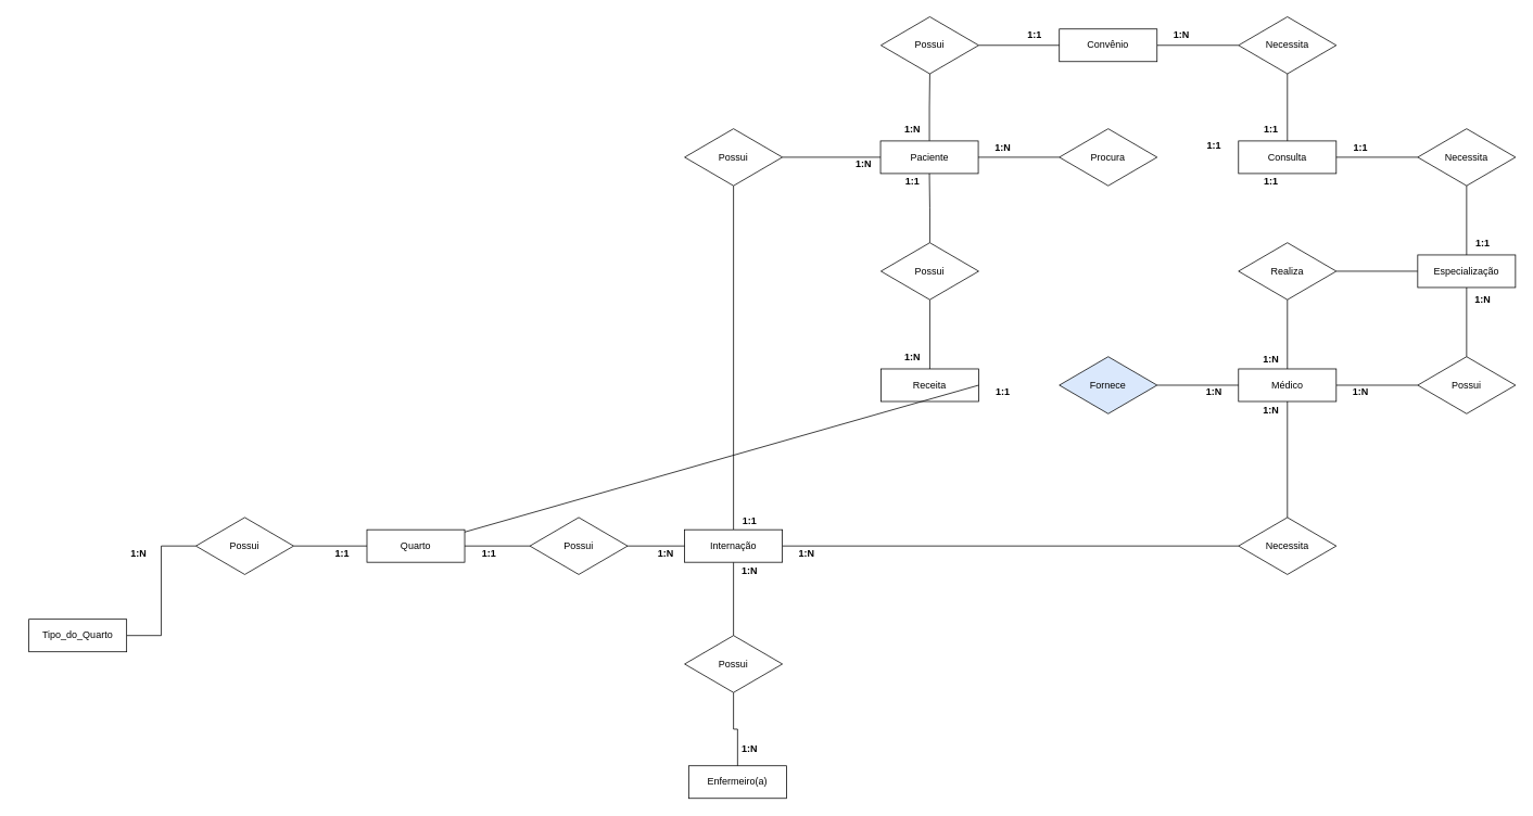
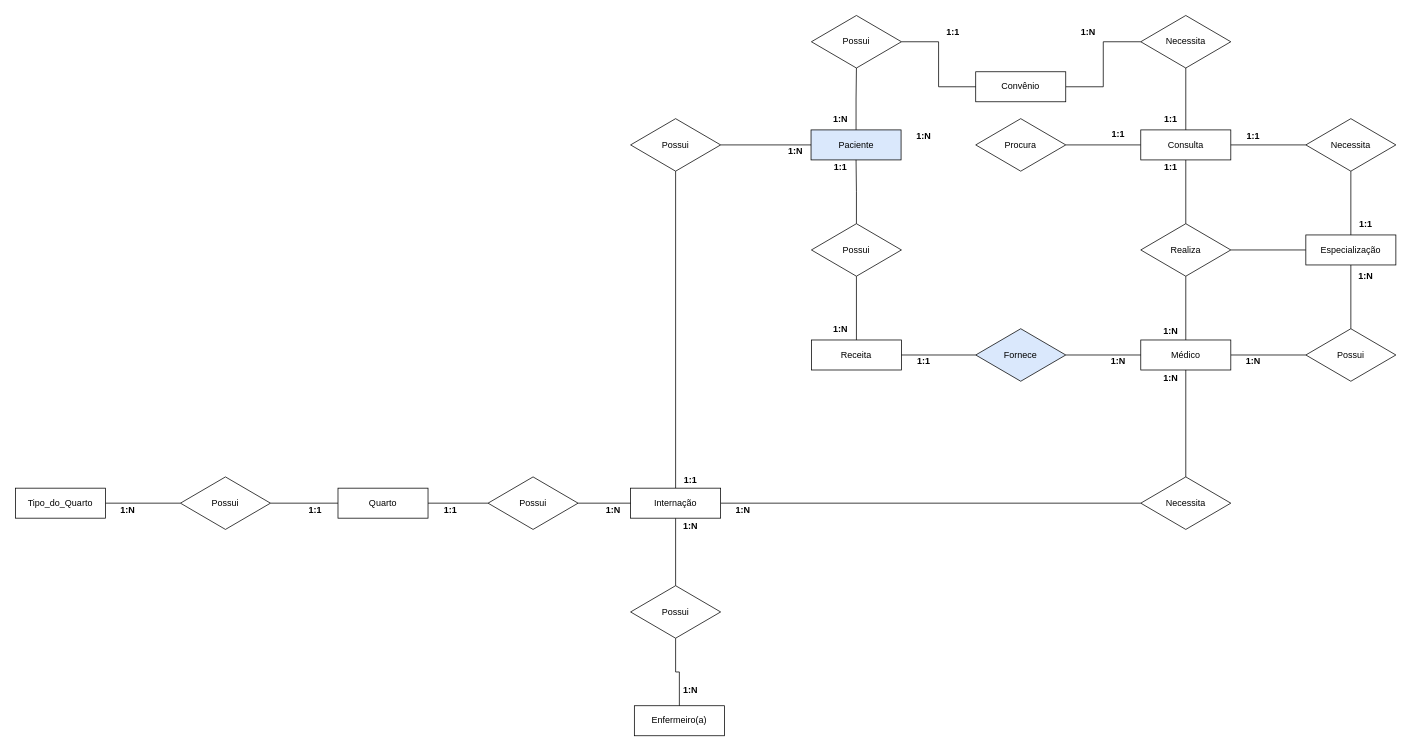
  <mxCell id="0" />
  <mxCell id="1" parent="0" />
+ <mxCell id="2" style="edgeStyle=orthogonalEdgeStyle;rounded=0;orthogonalLoop=1;jettySize=auto;html=1;exitX=0;exitY=0.5;exitDx=0;exitDy=0;entryX=1;entryY=0.5;entryDx=0;entryDy=0;endArrow=none;endFill=0;" edge="1" parent="1" source="4" target="17"><mxGeometry relative="1" as="geometry" /></mxCell>
+ <mxCell id="3" style="edgeStyle=orthogonalEdgeStyle;rounded=0;orthogonalLoop=1;jettySize=auto;html=1;exitX=0.5;exitY=1;exitDx=0;exitDy=0;entryX=0.5;entryY=0;entryDx=0;entryDy=0;endArrow=none;endFill=0;" edge="1" parent="1" source="4" target="7"><mxGeometry relative="1" as="geometry" /></mxCell>
  <mxCell id="4" value="Consulta" style="rounded=0;whiteSpace=wrap;html=1;" vertex="1" parent="1"><mxGeometry x="1520" y="172.5" width="120" height="40" as="geometry" /></mxCell>
  <mxCell id="5" style="edgeStyle=orthogonalEdgeStyle;rounded=0;orthogonalLoop=1;jettySize=auto;html=1;exitX=1;exitY=0.5;exitDx=0;exitDy=0;entryX=0;entryY=0.5;entryDx=0;entryDy=0;endArrow=none;endFill=0;" edge="1" parent="1" source="7" target="23"><mxGeometry relative="1" as="geometry" /></mxCell>
  <mxCell id="6" style="edgeStyle=orthogonalEdgeStyle;rounded=0;orthogonalLoop=1;jettySize=auto;html=1;exitX=0.5;exitY=1;exitDx=0;exitDy=0;entryX=0.5;entryY=0;entryDx=0;entryDy=0;endArrow=none;endFill=0;" edge="1" parent="1" source="7" target="19"><mxGeometry relative="1" as="geometry" /></mxCell>
  <mxCell id="7" value="Realiza" style="rhombus;whiteSpace=wrap;html=1;" vertex="1" parent="1"><mxGeometry x="1520" y="297.5" width="120" height="70" as="geometry" /></mxCell>
  <mxCell id="8" style="edgeStyle=orthogonalEdgeStyle;rounded=0;orthogonalLoop=1;jettySize=auto;html=1;exitX=0.5;exitY=0;exitDx=0;exitDy=0;entryX=0.5;entryY=1;entryDx=0;entryDy=0;endArrow=none;endFill=0;" edge="1" parent="1" source="9" target="13"><mxGeometry relative="1" as="geometry" /></mxCell>
- <mxCell id="9" value="Paciente" style="rounded=0;whiteSpace=wrap;html=1;" vertex="1" parent="1"><mxGeometry x="1080.5" y="172.5" width="120" height="40" as="geometry" /></mxCell>
+ <mxCell id="9" value="Paciente" style="rounded=0;whiteSpace=wrap;html=1;fillColor=#dae8fc;" vertex="1" parent="1"><mxGeometry x="1080.5" y="172.5" width="120" height="40" as="geometry" /></mxCell>
  <mxCell id="10" style="edgeStyle=orthogonalEdgeStyle;rounded=0;orthogonalLoop=1;jettySize=auto;html=1;exitX=1;exitY=0.5;exitDx=0;exitDy=0;entryX=0;entryY=0.5;entryDx=0;entryDy=0;endArrow=none;endFill=0;" edge="1" parent="1" source="11" target="30"><mxGeometry relative="1" as="geometry" /></mxCell>
- <mxCell id="11" value="Convênio" style="rounded=0;whiteSpace=wrap;html=1;" vertex="1" parent="1"><mxGeometry x="1300" y="35" width="120" height="40" as="geometry" /></mxCell>
+ <mxCell id="11" value="Convênio" style="rounded=0;whiteSpace=wrap;html=1;" vertex="1" parent="1"><mxGeometry x="1300" y="95" width="120" height="40" as="geometry" /></mxCell>
  <mxCell id="12" style="edgeStyle=orthogonalEdgeStyle;rounded=0;orthogonalLoop=1;jettySize=auto;html=1;exitX=1;exitY=0.5;exitDx=0;exitDy=0;entryX=0;entryY=0.5;entryDx=0;entryDy=0;endArrow=none;endFill=0;" edge="1" parent="1" source="13" target="11"><mxGeometry relative="1" as="geometry" /></mxCell>
  <mxCell id="13" value="Possui" style="rhombus;whiteSpace=wrap;html=1;" vertex="1" parent="1"><mxGeometry x="1081" y="20" width="120" height="70" as="geometry" /></mxCell>
  <mxCell id="14" style="edgeStyle=orthogonalEdgeStyle;rounded=0;orthogonalLoop=1;jettySize=auto;html=1;exitX=0.5;exitY=0;exitDx=0;exitDy=0;entryX=0.5;entryY=1;entryDx=0;entryDy=0;endArrow=none;endFill=0;" edge="1" parent="1" source="15" target="21"><mxGeometry relative="1" as="geometry" /></mxCell>
  <mxCell id="15" value="Receita" style="rounded=0;whiteSpace=wrap;html=1;" vertex="1" parent="1"><mxGeometry x="1081" y="452.5" width="120" height="40" as="geometry" /></mxCell>
- <mxCell id="16" style="edgeStyle=orthogonalEdgeStyle;rounded=0;orthogonalLoop=1;jettySize=auto;html=1;exitX=0;exitY=0.5;exitDx=0;exitDy=0;entryX=1;entryY=0.5;entryDx=0;entryDy=0;endArrow=none;endFill=0;" edge="1" parent="1" source="17" target="9"><mxGeometry relative="1" as="geometry" /></mxCell>
  <mxCell id="17" value="Procura" style="rhombus;whiteSpace=wrap;html=1;" vertex="1" parent="1"><mxGeometry x="1300" y="157.5" width="120" height="70" as="geometry" /></mxCell>
  <mxCell id="18" style="edgeStyle=orthogonalEdgeStyle;rounded=0;orthogonalLoop=1;jettySize=auto;html=1;exitX=1;exitY=0.5;exitDx=0;exitDy=0;endArrow=none;endFill=0;" edge="1" parent="1" source="19" target="24"><mxGeometry relative="1" as="geometry" /></mxCell>
  <mxCell id="19" value="Médico" style="rounded=0;whiteSpace=wrap;html=1;" vertex="1" parent="1"><mxGeometry x="1520" y="452.5" width="120" height="40" as="geometry" /></mxCell>
  <mxCell id="20" style="edgeStyle=orthogonalEdgeStyle;rounded=0;orthogonalLoop=1;jettySize=auto;html=1;exitX=0.5;exitY=0;exitDx=0;exitDy=0;entryX=0.5;entryY=1;entryDx=0;entryDy=0;endArrow=none;endFill=0;" edge="1" parent="1" source="21" target="9"><mxGeometry relative="1" as="geometry" /></mxCell>
  <mxCell id="21" value="Possui" style="rhombus;whiteSpace=wrap;html=1;" vertex="1" parent="1"><mxGeometry x="1081" y="297.5" width="120" height="70" as="geometry" /></mxCell>
  <mxCell id="22" style="edgeStyle=orthogonalEdgeStyle;rounded=0;orthogonalLoop=1;jettySize=auto;html=1;exitX=0.5;exitY=1;exitDx=0;exitDy=0;endArrow=none;endFill=0;" edge="1" parent="1" source="23" target="24"><mxGeometry relative="1" as="geometry" /></mxCell>
  <mxCell id="23" value="Especialização" style="rounded=0;whiteSpace=wrap;html=1;" vertex="1" parent="1"><mxGeometry x="1740" y="312.5" width="120" height="40" as="geometry" /></mxCell>
  <mxCell id="24" value="Possui" style="rhombus;whiteSpace=wrap;html=1;" vertex="1" parent="1"><mxGeometry x="1740" y="437.5" width="120" height="70" as="geometry" /></mxCell>
  <mxCell id="25" value="Fornece" style="rhombus;whiteSpace=wrap;html=1;fillColor=#dae8fc;" vertex="1" parent="1"><mxGeometry x="1300" y="437.5" width="120" height="70" as="geometry" /></mxCell>
  <mxCell id="26" style="edgeStyle=orthogonalEdgeStyle;rounded=0;orthogonalLoop=1;jettySize=auto;html=1;exitX=0.5;exitY=1;exitDx=0;exitDy=0;entryX=0.5;entryY=0;entryDx=0;entryDy=0;endArrow=none;endFill=0;" edge="1" parent="1" source="28" target="23"><mxGeometry relative="1" as="geometry" /></mxCell>
  <mxCell id="27" style="edgeStyle=orthogonalEdgeStyle;rounded=0;orthogonalLoop=1;jettySize=auto;html=1;exitX=0;exitY=0.5;exitDx=0;exitDy=0;entryX=1;entryY=0.5;entryDx=0;entryDy=0;endArrow=none;endFill=0;" edge="1" parent="1" source="28" target="4"><mxGeometry relative="1" as="geometry" /></mxCell>
  <mxCell id="28" value="Necessita" style="rhombus;whiteSpace=wrap;html=1;" vertex="1" parent="1"><mxGeometry x="1740" y="157.5" width="120" height="70" as="geometry" /></mxCell>
  <mxCell id="29" style="edgeStyle=orthogonalEdgeStyle;rounded=0;orthogonalLoop=1;jettySize=auto;html=1;exitX=0.5;exitY=1;exitDx=0;exitDy=0;entryX=0.5;entryY=0;entryDx=0;entryDy=0;endArrow=none;endFill=0;" edge="1" parent="1" source="30" target="4"><mxGeometry relative="1" as="geometry" /></mxCell>
  <mxCell id="30" value="Necessita" style="rhombus;whiteSpace=wrap;html=1;" vertex="1" parent="1"><mxGeometry x="1520" y="20" width="120" height="70" as="geometry" /></mxCell>
- <mxCell id="31" value="" style="endArrow=none;html=1;rounded=0;exitX=1;exitY=0.5;exitDx=0;exitDy=0;" edge="1" parent="1" source="15" target="62"><mxGeometry width="50" height="50" relative="1" as="geometry"><mxPoint x="1115.5" y="690" as="sourcePoint" /><mxPoint x="1165.5" y="640" as="targetPoint" /></mxGeometry></mxCell>
+ <mxCell id="31" value="" style="endArrow=none;html=1;rounded=0;exitX=1;exitY=0.5;exitDx=0;exitDy=0;entryX=0;entryY=0.5;entryDx=0;entryDy=0;" edge="1" parent="1" source="15" target="25"><mxGeometry width="50" height="50" relative="1" as="geometry"><mxPoint x="1115.5" y="690" as="sourcePoint" /><mxPoint x="1165.5" y="640" as="targetPoint" /></mxGeometry></mxCell>
  <mxCell id="32" value="" style="endArrow=none;html=1;rounded=0;entryX=1;entryY=0.5;entryDx=0;entryDy=0;exitX=0;exitY=0.5;exitDx=0;exitDy=0;" edge="1" parent="1" source="19" target="25"><mxGeometry width="50" height="50" relative="1" as="geometry"><mxPoint x="1125.5" y="700" as="sourcePoint" /><mxPoint x="1175.5" y="650" as="targetPoint" /></mxGeometry></mxCell>
  <mxCell id="33" value="1:1" style="text;html=1;align=center;verticalAlign=middle;whiteSpace=wrap;rounded=0;fontStyle=1" vertex="1" parent="1"><mxGeometry x="1460" y="162.5" width="60" height="30" as="geometry" /></mxCell>
  <mxCell id="34" value="1:N" style="text;html=1;align=center;verticalAlign=middle;whiteSpace=wrap;rounded=0;fontStyle=1" vertex="1" parent="1"><mxGeometry x="1790" y="352.5" width="60" height="30" as="geometry" /></mxCell>
  <mxCell id="35" value="1:N" style="text;html=1;align=center;verticalAlign=middle;whiteSpace=wrap;rounded=0;fontStyle=1" vertex="1" parent="1"><mxGeometry x="1640" y="470" width="60" height="22.5" as="geometry" /></mxCell>
  <mxCell id="36" value="1:1" style="text;html=1;align=center;verticalAlign=middle;whiteSpace=wrap;rounded=0;fontStyle=1" vertex="1" parent="1"><mxGeometry x="1790" y="282.5" width="60" height="30" as="geometry" /></mxCell>
  <mxCell id="37" value="1:1" style="text;html=1;align=center;verticalAlign=middle;whiteSpace=wrap;rounded=0;fontStyle=1" vertex="1" parent="1"><mxGeometry x="1640" y="170" width="60" height="22.5" as="geometry" /></mxCell>
  <mxCell id="38" value="1:N" style="text;html=1;align=center;verticalAlign=middle;whiteSpace=wrap;rounded=0;fontStyle=1" vertex="1" parent="1"><mxGeometry x="1460" y="470" width="60" height="22.5" as="geometry" /></mxCell>
  <mxCell id="39" value="1:1" style="text;html=1;align=center;verticalAlign=middle;whiteSpace=wrap;rounded=0;fontStyle=1" vertex="1" parent="1"><mxGeometry x="1201" y="466.25" width="60" height="30" as="geometry" /></mxCell>
  <mxCell id="40" value="1:N" style="text;html=1;align=center;verticalAlign=middle;whiteSpace=wrap;rounded=0;fontStyle=1" vertex="1" parent="1"><mxGeometry x="1090" y="422.5" width="60" height="30" as="geometry" /></mxCell>
  <mxCell id="41" value="1:N" style="text;html=1;align=center;verticalAlign=middle;whiteSpace=wrap;rounded=0;fontStyle=1" vertex="1" parent="1"><mxGeometry x="1530" y="430" width="60" height="22.5" as="geometry" /></mxCell>
  <mxCell id="42" value="1:1" style="text;html=1;align=center;verticalAlign=middle;whiteSpace=wrap;rounded=0;fontStyle=1" vertex="1" parent="1"><mxGeometry x="1530" y="212" width="60" height="22.5" as="geometry" /></mxCell>
  <mxCell id="43" value="1:1" style="text;html=1;align=center;verticalAlign=middle;whiteSpace=wrap;rounded=0;fontStyle=1" vertex="1" parent="1"><mxGeometry x="1090" y="208.25" width="60" height="30" as="geometry" /></mxCell>
  <mxCell id="44" value="1:N" style="text;html=1;align=center;verticalAlign=middle;whiteSpace=wrap;rounded=0;fontStyle=1" vertex="1" parent="1"><mxGeometry x="1201" y="166.25" width="60" height="30" as="geometry" /></mxCell>
  <mxCell id="45" value="1:1" style="text;html=1;align=center;verticalAlign=middle;whiteSpace=wrap;rounded=0;fontStyle=1" vertex="1" parent="1"><mxGeometry x="1240" y="27.5" width="60" height="30" as="geometry" /></mxCell>
  <mxCell id="46" value="1:N" style="text;html=1;align=center;verticalAlign=middle;whiteSpace=wrap;rounded=0;fontStyle=1" vertex="1" parent="1"><mxGeometry x="1090" y="142.5" width="60" height="30" as="geometry" /></mxCell>
  <mxCell id="47" value="1:1" style="text;html=1;align=center;verticalAlign=middle;whiteSpace=wrap;rounded=0;fontStyle=1" vertex="1" parent="1"><mxGeometry x="1530" y="142.5" width="60" height="30" as="geometry" /></mxCell>
  <mxCell id="48" value="1:N" style="text;html=1;align=center;verticalAlign=middle;whiteSpace=wrap;rounded=0;fontStyle=1" vertex="1" parent="1"><mxGeometry x="1420" y="27.5" width="60" height="30" as="geometry" /></mxCell>
  <mxCell id="49" style="edgeStyle=orthogonalEdgeStyle;rounded=0;orthogonalLoop=1;jettySize=auto;html=1;exitX=1;exitY=0.5;exitDx=0;exitDy=0;entryX=0;entryY=0.5;entryDx=0;entryDy=0;endArrow=none;endFill=0;" edge="1" parent="1" source="52" target="54"><mxGeometry relative="1" as="geometry" /></mxCell>
  <mxCell id="50" style="edgeStyle=orthogonalEdgeStyle;rounded=0;orthogonalLoop=1;jettySize=auto;html=1;exitX=0.5;exitY=0;exitDx=0;exitDy=0;entryX=0.5;entryY=1;entryDx=0;entryDy=0;endArrow=none;endFill=0;" edge="1" parent="1" source="52" target="56"><mxGeometry relative="1" as="geometry" /></mxCell>
  <mxCell id="51" style="edgeStyle=orthogonalEdgeStyle;rounded=0;orthogonalLoop=1;jettySize=auto;html=1;exitX=0.5;exitY=1;exitDx=0;exitDy=0;entryX=0.5;entryY=0;entryDx=0;entryDy=0;endArrow=none;endFill=0;" edge="1" parent="1" source="52" target="71"><mxGeometry relative="1" as="geometry" /></mxCell>
  <mxCell id="52" value="Internação" style="rounded=0;whiteSpace=wrap;html=1;" vertex="1" parent="1"><mxGeometry x="840" y="650" width="120" height="40" as="geometry" /></mxCell>
  <mxCell id="53" style="edgeStyle=orthogonalEdgeStyle;rounded=0;orthogonalLoop=1;jettySize=auto;html=1;exitX=0.5;exitY=0;exitDx=0;exitDy=0;entryX=0.5;entryY=1;entryDx=0;entryDy=0;endArrow=none;endFill=0;" edge="1" parent="1" source="54" target="19"><mxGeometry relative="1" as="geometry" /></mxCell>
  <mxCell id="54" value="Necessita" style="rhombus;whiteSpace=wrap;html=1;" vertex="1" parent="1"><mxGeometry x="1520" y="635" width="120" height="70" as="geometry" /></mxCell>
  <mxCell id="55" style="edgeStyle=orthogonalEdgeStyle;rounded=0;orthogonalLoop=1;jettySize=auto;html=1;exitX=1;exitY=0.5;exitDx=0;exitDy=0;entryX=0;entryY=0.5;entryDx=0;entryDy=0;endArrow=none;endFill=0;" edge="1" parent="1" source="56" target="9"><mxGeometry relative="1" as="geometry" /></mxCell>
  <mxCell id="56" value="Possui" style="rhombus;whiteSpace=wrap;html=1;" vertex="1" parent="1"><mxGeometry x="840" y="157.5" width="120" height="70" as="geometry" /></mxCell>
  <mxCell id="57" value="1:N" style="text;html=1;align=center;verticalAlign=middle;whiteSpace=wrap;rounded=0;fontStyle=1" vertex="1" parent="1"><mxGeometry x="1530" y="492.5" width="60" height="22.5" as="geometry" /></mxCell>
  <mxCell id="58" value="1:N" style="text;html=1;align=center;verticalAlign=middle;whiteSpace=wrap;rounded=0;fontStyle=1" vertex="1" parent="1"><mxGeometry x="960" y="667.5" width="60" height="22.5" as="geometry" /></mxCell>
  <mxCell id="59" value="1:1" style="text;html=1;align=center;verticalAlign=middle;whiteSpace=wrap;rounded=0;fontStyle=1" vertex="1" parent="1"><mxGeometry x="890" y="627.5" width="60" height="22.5" as="geometry" /></mxCell>
  <mxCell id="60" value="1:N" style="text;html=1;align=center;verticalAlign=middle;whiteSpace=wrap;rounded=0;fontStyle=1" vertex="1" parent="1"><mxGeometry x="1030" y="190" width="60" height="22.5" as="geometry" /></mxCell>
  <mxCell id="61" style="edgeStyle=orthogonalEdgeStyle;rounded=0;orthogonalLoop=1;jettySize=auto;html=1;exitX=1;exitY=0.5;exitDx=0;exitDy=0;entryX=0;entryY=0.5;entryDx=0;entryDy=0;endArrow=none;endFill=0;" edge="1" parent="1" source="62" target="67"><mxGeometry relative="1" as="geometry" /></mxCell>
  <mxCell id="62" value="Quarto" style="rounded=0;whiteSpace=wrap;html=1;" vertex="1" parent="1"><mxGeometry x="450" y="650" width="120" height="40" as="geometry" /></mxCell>
  <mxCell id="63" value="Enfermeiro(a)" style="rounded=0;whiteSpace=wrap;html=1;" vertex="1" parent="1"><mxGeometry x="845" y="940" width="120" height="40" as="geometry" /></mxCell>
  <mxCell id="64" style="edgeStyle=orthogonalEdgeStyle;rounded=0;orthogonalLoop=1;jettySize=auto;html=1;exitX=1;exitY=0.5;exitDx=0;exitDy=0;entryX=0;entryY=0.5;entryDx=0;entryDy=0;endArrow=none;endFill=0;" edge="1" parent="1" source="65" target="69"><mxGeometry relative="1" as="geometry" /></mxCell>
- <mxCell id="65" value="Tipo_do_Quarto" style="rounded=0;whiteSpace=wrap;html=1;" vertex="1" parent="1"><mxGeometry x="35" y="760" width="120" height="40" as="geometry" /></mxCell>
+ <mxCell id="65" value="Tipo_do_Quarto" style="rounded=0;whiteSpace=wrap;html=1;" vertex="1" parent="1"><mxGeometry x="20" y="650" width="120" height="40" as="geometry" /></mxCell>
  <mxCell id="66" style="edgeStyle=orthogonalEdgeStyle;rounded=0;orthogonalLoop=1;jettySize=auto;html=1;exitX=1;exitY=0.5;exitDx=0;exitDy=0;entryX=0;entryY=0.5;entryDx=0;entryDy=0;endArrow=none;endFill=0;" edge="1" parent="1" source="67" target="52"><mxGeometry relative="1" as="geometry" /></mxCell>
  <mxCell id="67" value="Possui" style="rhombus;whiteSpace=wrap;html=1;" vertex="1" parent="1"><mxGeometry x="650" y="635" width="120" height="70" as="geometry" /></mxCell>
  <mxCell id="68" style="edgeStyle=orthogonalEdgeStyle;rounded=0;orthogonalLoop=1;jettySize=auto;html=1;exitX=1;exitY=0.5;exitDx=0;exitDy=0;entryX=0;entryY=0.5;entryDx=0;entryDy=0;endArrow=none;endFill=0;" edge="1" parent="1" source="69" target="62"><mxGeometry relative="1" as="geometry" /></mxCell>
  <mxCell id="69" value="Possui" style="rhombus;whiteSpace=wrap;html=1;" vertex="1" parent="1"><mxGeometry x="240" y="635" width="120" height="70" as="geometry" /></mxCell>
  <mxCell id="70" style="edgeStyle=orthogonalEdgeStyle;rounded=0;orthogonalLoop=1;jettySize=auto;html=1;exitX=0.5;exitY=1;exitDx=0;exitDy=0;entryX=0.5;entryY=0;entryDx=0;entryDy=0;endArrow=none;endFill=0;" edge="1" parent="1" source="71" target="63"><mxGeometry relative="1" as="geometry" /></mxCell>
  <mxCell id="71" value="Possui" style="rhombus;whiteSpace=wrap;html=1;" vertex="1" parent="1"><mxGeometry x="840" y="780" width="120" height="70" as="geometry" /></mxCell>
  <mxCell id="72" value="1:N" style="text;html=1;align=center;verticalAlign=middle;whiteSpace=wrap;rounded=0;fontStyle=1" vertex="1" parent="1"><mxGeometry x="890" y="907.5" width="60" height="22.5" as="geometry" /></mxCell>
  <mxCell id="73" value="1:N" style="text;html=1;align=center;verticalAlign=middle;whiteSpace=wrap;rounded=0;fontStyle=1" vertex="1" parent="1"><mxGeometry x="890" y="690" width="60" height="22.5" as="geometry" /></mxCell>
  <mxCell id="74" value="1:1" style="text;html=1;align=center;verticalAlign=middle;whiteSpace=wrap;rounded=0;fontStyle=1" vertex="1" parent="1"><mxGeometry x="570" y="667.5" width="60" height="22.5" as="geometry" /></mxCell>
  <mxCell id="75" value="1:N" style="text;html=1;align=center;verticalAlign=middle;whiteSpace=wrap;rounded=0;fontStyle=1" vertex="1" parent="1"><mxGeometry x="787" y="667.5" width="60" height="22.5" as="geometry" /></mxCell>
  <mxCell id="76" value="1:N" style="text;html=1;align=center;verticalAlign=middle;whiteSpace=wrap;rounded=0;fontStyle=1" vertex="1" parent="1"><mxGeometry x="140" y="667.5" width="60" height="22.5" as="geometry" /></mxCell>
  <mxCell id="77" value="1:1" style="text;html=1;align=center;verticalAlign=middle;whiteSpace=wrap;rounded=0;fontStyle=1" vertex="1" parent="1"><mxGeometry x="390" y="667.5" width="60" height="22.5" as="geometry" /></mxCell>
